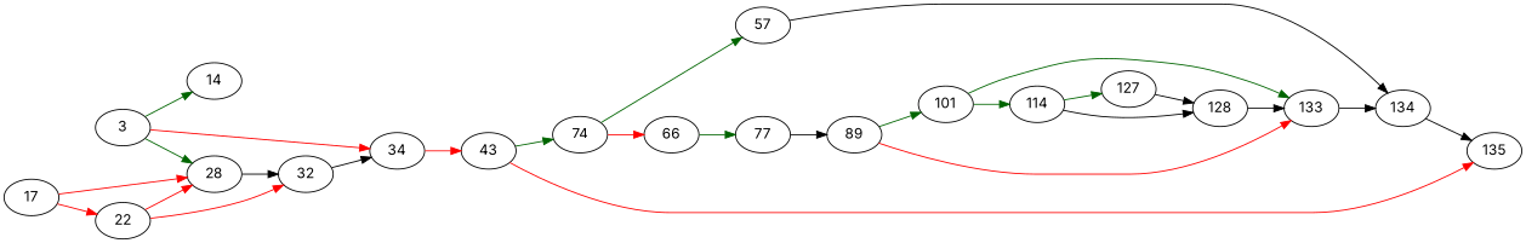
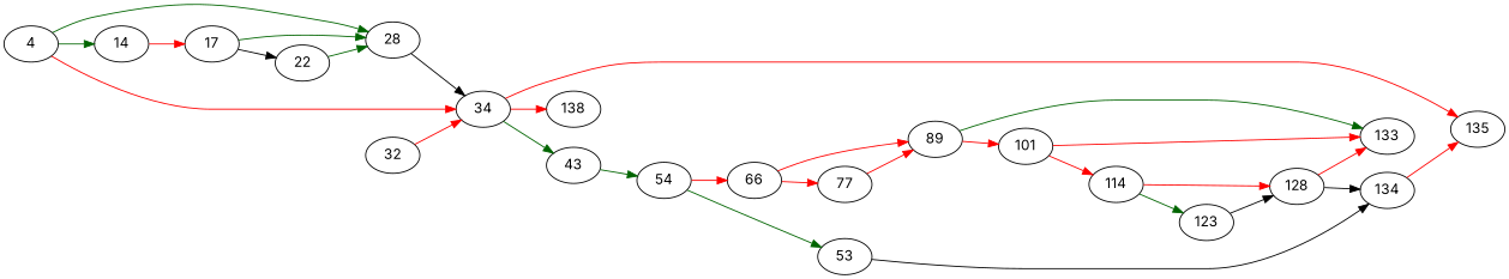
  strict digraph {
    fontname=Inter
    rankdir=LR
    node [fontname=Inter]
    edge [color=darkgreen cond=true fontname=Inter]
-   4 [entry=true label=3]
+   4 [entry=true]
    14
    34
    28
    17
    43
+   138
    n8 [label=32]
    22
-   54 [label=74]
+   54
    135
-   57
+   57 [label=53]
    66
    134
    77
    89
    101
    133
    114
-   123 [label=127]
+   123
    128
    4 -> 14
    4 -> 34 [color=red cond=false]
    4 -> 28
-   34 -> 43 [color=red]
-   28 -> n8 [color="" cond=""]
-   17 -> 28 [color=red]
-   17 -> 22 [color=red cond=false]
+   14 -> 17 [color=red cond=false]
+   34 -> 43
+   34 -> 138 [color=red cond=false]
+   28 -> 34 [color="" cond=""]
+   17 -> 28
+   17 -> 22 [color=black cond=false]
    43 -> 54
-   43 -> 135 [color=red cond=false]
-   n8 -> 34 [color="" cond=""]
-   22 -> 28 [color=red]
-   22 -> n8 [color=red cond=false]
+   34 -> 135 [color=red cond=false]
+   n8 -> 34 [color=red cond=""]
+   22 -> 28
    54 -> 57
    54 -> 66 [color=red cond=false]
    57 -> 134 [color="" cond=""]
-   66 -> 77
-   134 -> 135 [color="" cond=""]
-   77 -> 89 [color="" cond=""]
-   89 -> 101
-   89 -> 133 [color=red cond=false]
-   101 -> 133 [cond=false]
-   101 -> 114
-   133 -> 134 [color="" cond=""]
+   66 -> 77 [color=red]
+   66 -> 89 [color=red cond=false]
+   134 -> 135 [color=red cond=""]
+   77 -> 89 [color=red cond=""]
+   89 -> 101 [color=red]
+   89 -> 133 [cond=false]
+   101 -> 133 [color=red cond=false]
+   101 -> 114 [color=red]
+   128 -> 134 [color="" cond=""]
    114 -> 123
-   114 -> 128 [color=black cond=false]
+   114 -> 128 [color=red cond=false]
    123 -> 128 [color="" cond=""]
-   128 -> 133 [color="" cond=""]
+   128 -> 133 [color=red cond=""]
  }
